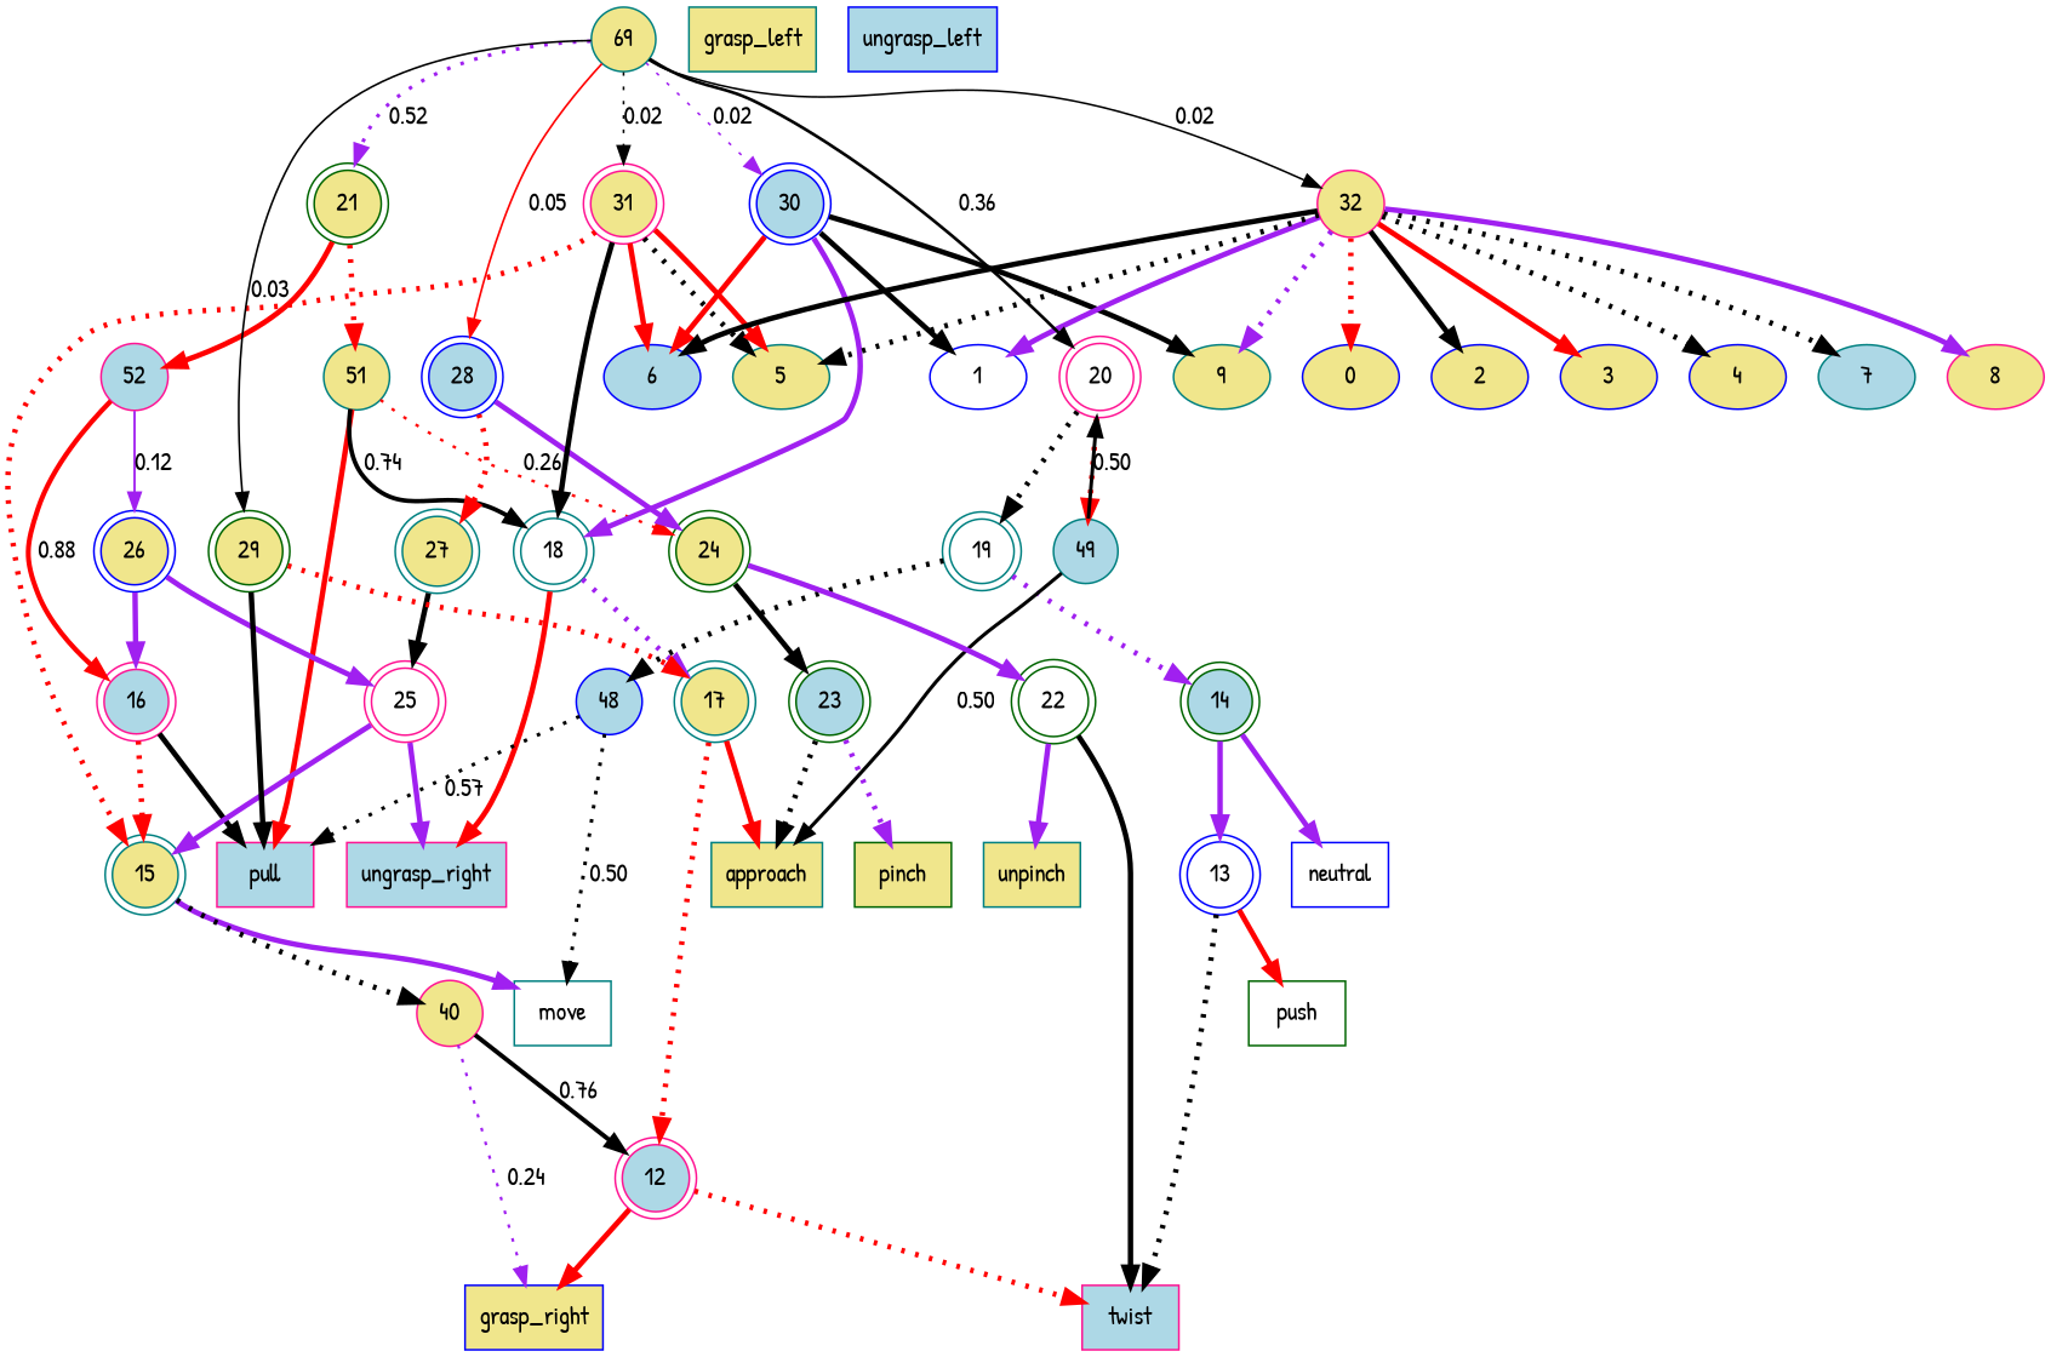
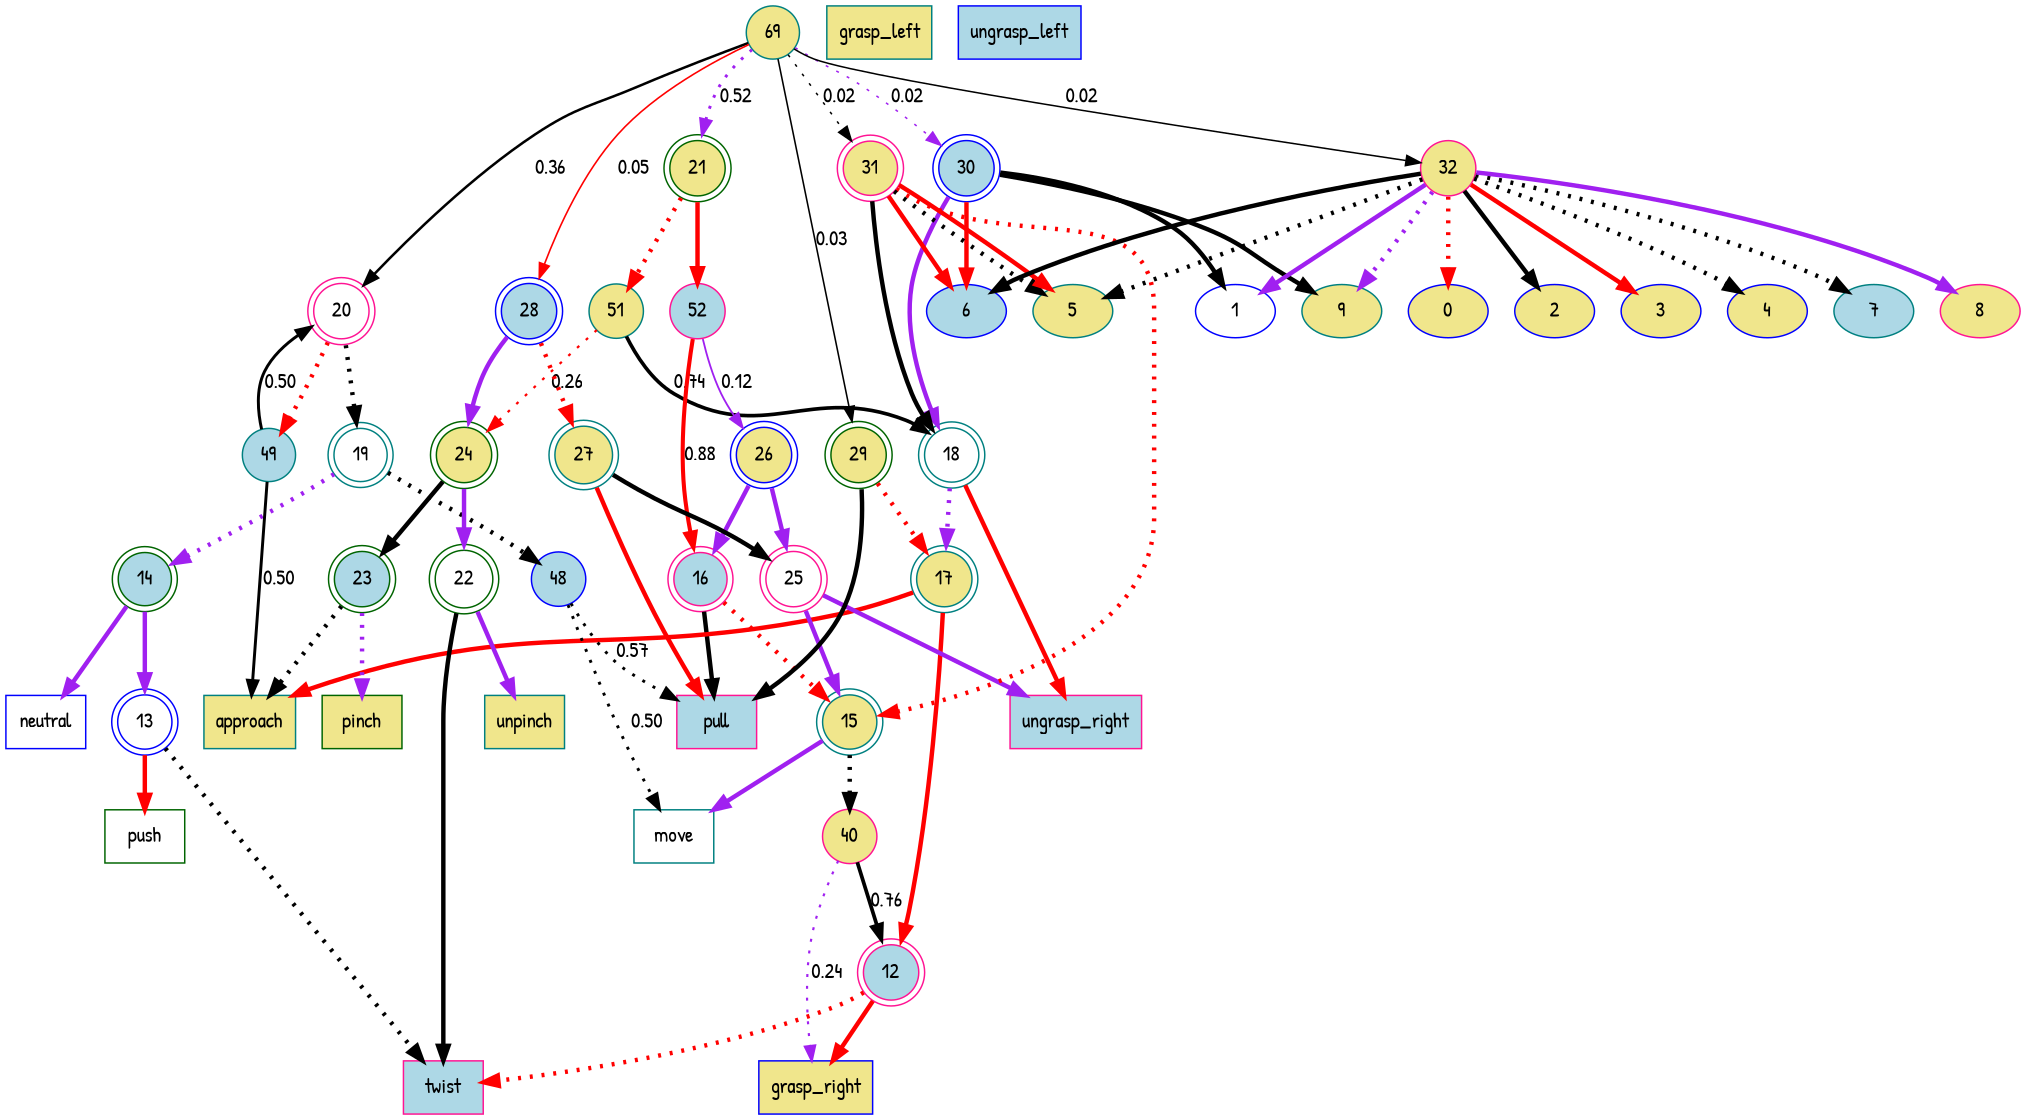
  digraph {
    fontname="Patrick Hand"
    node [color=teal fillcolor=khaki fontname="Patrick Hand" nodesep=0.5 ranksep=0.5 shape=doublecircle style=filled]
    edge [color=black fontname="Patrick Hand" penwidth=3 style=bold weight=3]
    approach [shape=box]
    move [fillcolor=white shape=box]
    grasp_left [shape=box]
    grasp_right [color=blue shape=box]
    ungrasp_left [color=blue fillcolor=lightblue shape=box]
    ungrasp_right [color=deeppink fillcolor=lightblue shape=box]
    twist [color=deeppink fillcolor=lightblue shape=box]
    push [color=darkgreen fillcolor=white shape=box]
    neutral [color=blue fillcolor=white shape=box]
    pull [color=deeppink fillcolor=lightblue shape=box]
    pinch [color=darkgreen shape=box]
    unpinch [shape=box]
    12 [color=deeppink fillcolor=lightblue]
    13 [color=blue fillcolor=white]
    14 [color=darkgreen fillcolor=lightblue]
    15
    40 [color=deeppink shape=circle]
    16 [color=deeppink fillcolor=lightblue]
    17
    18 [fillcolor=white]
    19 [fillcolor=white]
    48 [color=blue fillcolor=lightblue shape=circle]
    20 [color=deeppink fillcolor=white]
    49 [fillcolor=lightblue shape=circle]
    21 [color=darkgreen]
    51 [shape=circle]
    52 [color=deeppink fillcolor=lightblue shape=circle]
    24 [color=darkgreen]
    26 [color=blue]
    22 [color=darkgreen fillcolor=white]
    23 [color=darkgreen fillcolor=lightblue]
    25 [color=deeppink fillcolor=white]
    27
    28 [color=blue fillcolor=lightblue]
    29 [color=darkgreen]
    30 [color=blue fillcolor=lightblue]
    1 [color=blue fillcolor=white nodesep="" ranksep="" shape=""]
    6 [color=blue fillcolor=lightblue nodesep="" ranksep="" shape=""]
    9 [nodesep="" ranksep="" shape=""]
    31 [color=deeppink]
    5 [nodesep="" ranksep="" shape=""]
    32 [color=deeppink shape=circle]
    0 [color=blue nodesep="" ranksep="" shape=""]
    2 [color=blue nodesep="" ranksep="" shape=""]
    3 [color=blue nodesep="" ranksep="" shape=""]
    4 [color=blue nodesep="" ranksep="" shape=""]
    7 [fillcolor=lightblue nodesep="" ranksep="" shape=""]
    8 [color=deeppink nodesep="" ranksep="" shape=""]
    69 [shape=circle]
    12 -> grasp_right [color=red]
    12 -> twist [color=red style=dotted]
    13 -> twist [style=dotted]
    13 -> push [color=red]
    14 -> neutral [color=purple]
    14 -> 13 [color=purple]
    15 -> move [color=purple]
    15 -> 40 [style=dotted]
    40 -> grasp_right [color=purple label=0.24 penwidth=1.47619047619 style=dotted]
    40 -> 12 [label=0.76 penwidth=2.52380952381]
    16 -> pull
    16 -> 15 [color=red style=dotted]
    17 -> approach [color=red]
-   17 -> 12 [color=red style=dotted]
+   17 -> 12 [color=red]
    18 -> ungrasp_right [color=red]
    18 -> 17 [color=purple style=dotted]
    19 -> 14 [color=purple style=dotted]
    19 -> 48 [style=dotted]
    48 -> move [label=0.50 penwidth=2.0 style=dotted]
    48 -> pull [label=0.57 penwidth=2.0 style=dotted]
    20 -> 19 [style=dotted]
    20 -> 49 [color=red style=dotted]
    49 -> approach [label=0.50 penwidth=2.0]
    49 -> 20 [label=0.50 penwidth=2.0]
    21 -> 51 [color=red style=dotted]
    21 -> 52 [color=red]
    51 -> 18 [label=0.74 penwidth=2.47058823529]
    51 -> 24 [color=red label=0.26 penwidth=1.52941176471 style=dotted]
    52 -> 16 [color=red label=0.88 penwidth=2.76470588235]
    52 -> 26 [color=purple label=0.12 penwidth=1.23529411765]
    24 -> 22 [color=purple]
    24 -> 23
    26 -> 16 [color=purple]
    26 -> 25 [color=purple]
    22 -> twist
    22 -> unpinch [color=purple]
    23 -> approach [style=dotted]
    23 -> pinch [color=purple style=dotted]
    25 -> ungrasp_right [color=purple]
    25 -> 15 [color=purple]
-   51 -> pull [color=red]
+   27 -> pull [color=red]
    27 -> 25
    28 -> 24 [color=purple]
    28 -> 27 [color=red style=dotted]
    29 -> pull
    29 -> 17 [color=red style=dotted]
    30 -> 18 [color=purple]
    30 -> 1
    30 -> 6 [color=red]
    30 -> 9
    31 -> 15 [color=red style=dotted]
    31 -> 18
    31 -> 6 [color=red]
    31 -> 5 [style=dotted]
    31 -> 5 [color=red]
    32 -> 1 [color=purple]
    32 -> 6
    32 -> 9 [color=purple style=dotted]
    32 -> 5 [style=dotted]
    32 -> 0 [color=red style=dotted]
    32 -> 2
    32 -> 3 [color=red]
    32 -> 4 [style=dotted]
    32 -> 7 [style=dotted]
    32 -> 8 [color=purple]
    69 -> 20 [label=0.36 penwidth=1.72727272727]
    69 -> 21 [color=purple label=0.52 penwidth=2.0303030303 style=dotted]
    69 -> 28 [color=red label=0.05 penwidth=1.09090909091]
    69 -> 29 [label=0.03 penwidth=1.06060606061]
    69 -> 30 [color=purple label=0.02 penwidth=1.0303030303 style=dotted]
    69 -> 31 [label=0.02 penwidth=1.0303030303 style=dotted]
    69 -> 32 [label=0.02 penwidth=1.0303030303]
  }
